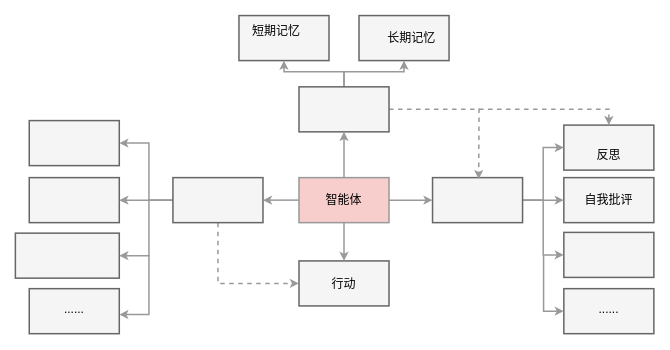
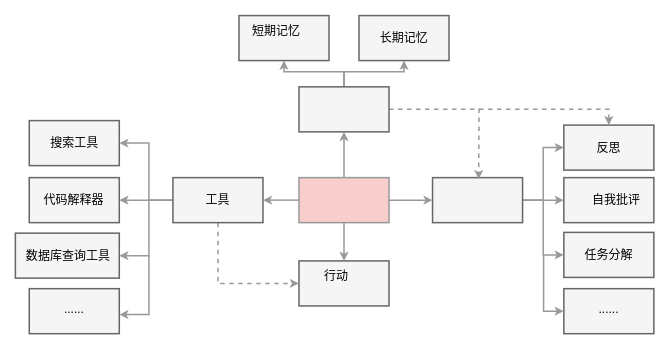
  <mxCell id="0" />
  <mxCell id="1" parent="0" />
  <mxCell id="2" value="" style="rounded=0;whiteSpace=wrap;html=1;fillColor=#f5f5f5;fontColor=#333333;strokeColor=#666666;strokeWidth=2;" vertex="1" parent="1"><mxGeometry x="478" y="20" width="120" height="60" as="geometry" /></mxCell>
  <mxCell id="3" value="" style="rounded=0;whiteSpace=wrap;html=1;fillColor=#f5f5f5;fontColor=#333333;strokeColor=#666666;strokeWidth=2;" vertex="1" parent="1"><mxGeometry x="318" y="20" width="120" height="60" as="geometry" /></mxCell>
  <mxCell id="4" value="" style="rounded=0;whiteSpace=wrap;html=1;fillColor=#f5f5f5;fontColor=#333333;strokeColor=#666666;strokeWidth=2;" vertex="1" parent="1"><mxGeometry x="751" y="384" width="120" height="60" as="geometry" /></mxCell>
  <mxCell id="5" value="" style="rounded=0;whiteSpace=wrap;html=1;fillColor=#f5f5f5;fontColor=#333333;strokeColor=#666666;strokeWidth=2;" vertex="1" parent="1"><mxGeometry x="751" y="309" width="120" height="60" as="geometry" /></mxCell>
  <mxCell id="6" value="" style="rounded=0;whiteSpace=wrap;html=1;fillColor=#f5f5f5;fontColor=#333333;strokeColor=#666666;strokeWidth=2;" vertex="1" parent="1"><mxGeometry x="751" y="236" width="120" height="60" as="geometry" /></mxCell>
  <mxCell id="7" value="" style="rounded=0;whiteSpace=wrap;html=1;fillColor=#f5f5f5;fontColor=#333333;strokeColor=#666666;strokeWidth=2;" vertex="1" parent="1"><mxGeometry x="751" y="166" width="120" height="60" as="geometry" /></mxCell>
  <mxCell id="8" value="" style="rounded=0;whiteSpace=wrap;html=1;strokeWidth=2;fillColor=#f5f5f5;fontColor=#333333;strokeColor=#666666;" vertex="1" parent="1"><mxGeometry x="38.5" y="384" width="120" height="60" as="geometry" /></mxCell>
  <mxCell id="9" value="" style="rounded=0;whiteSpace=wrap;html=1;strokeWidth=2;fillColor=#f5f5f5;fontColor=#333333;strokeColor=#666666;" vertex="1" parent="1"><mxGeometry x="20" y="310" width="138.5" height="60" as="geometry" /></mxCell>
  <mxCell id="10" value="" style="rounded=0;whiteSpace=wrap;html=1;strokeWidth=2;fillColor=#f5f5f5;fontColor=#333333;strokeColor=#666666;" vertex="1" parent="1"><mxGeometry x="38.5" y="236" width="120" height="60" as="geometry" /></mxCell>
  <mxCell id="11" value="" style="rounded=0;whiteSpace=wrap;html=1;strokeWidth=2;fillColor=#f5f5f5;fontColor=#333333;strokeColor=#666666;" vertex="1" parent="1"><mxGeometry x="38.5" y="160" width="120" height="60" as="geometry" /></mxCell>
  <mxCell id="12" style="edgeStyle=orthogonalEdgeStyle;rounded=0;orthogonalLoop=1;jettySize=auto;html=1;exitX=0.5;exitY=0;exitDx=0;exitDy=0;entryX=0.5;entryY=1;entryDx=0;entryDy=0;strokeWidth=2;strokeColor=#999999;" edge="1" parent="1" source="15" target="3"><mxGeometry relative="1" as="geometry" /></mxCell>
  <mxCell id="13" style="edgeStyle=orthogonalEdgeStyle;rounded=0;orthogonalLoop=1;jettySize=auto;html=1;exitX=0.5;exitY=0;exitDx=0;exitDy=0;entryX=0.5;entryY=1;entryDx=0;entryDy=0;strokeWidth=2;strokeColor=#999999;" edge="1" parent="1" source="15" target="2"><mxGeometry relative="1" as="geometry" /></mxCell>
  <mxCell id="14" style="edgeStyle=orthogonalEdgeStyle;rounded=0;orthogonalLoop=1;jettySize=auto;html=1;exitX=1;exitY=0.5;exitDx=0;exitDy=0;entryX=0.5;entryY=0;entryDx=0;entryDy=0;strokeWidth=2;dashed=1;strokeColor=#999999;" edge="1" parent="1" source="15" target="7"><mxGeometry relative="1" as="geometry" /></mxCell>
  <mxCell id="15" value="" style="rounded=0;whiteSpace=wrap;html=1;strokeWidth=2;fillColor=#f5f5f5;fontColor=#333333;strokeColor=#666666;" vertex="1" parent="1"><mxGeometry x="398" y="115" width="120" height="60" as="geometry" /></mxCell>
  <mxCell id="16" style="edgeStyle=orthogonalEdgeStyle;rounded=0;orthogonalLoop=1;jettySize=auto;html=1;exitX=1;exitY=0.5;exitDx=0;exitDy=0;entryX=0;entryY=0.5;entryDx=0;entryDy=0;strokeWidth=2;strokeColor=#999999;" edge="1" parent="1" source="19" target="6"><mxGeometry relative="1" as="geometry" /></mxCell>
  <mxCell id="17" style="edgeStyle=orthogonalEdgeStyle;rounded=0;orthogonalLoop=1;jettySize=auto;html=1;exitX=1;exitY=0.5;exitDx=0;exitDy=0;entryX=0;entryY=0.5;entryDx=0;entryDy=0;strokeWidth=2;strokeColor=#999999;" edge="1" parent="1" source="19" target="7"><mxGeometry relative="1" as="geometry" /></mxCell>
  <mxCell id="18" style="edgeStyle=orthogonalEdgeStyle;rounded=0;orthogonalLoop=1;jettySize=auto;html=1;exitX=1;exitY=0.5;exitDx=0;exitDy=0;entryX=0;entryY=0.5;entryDx=0;entryDy=0;strokeWidth=2;strokeColor=#999999;" edge="1" parent="1" source="19" target="5"><mxGeometry relative="1" as="geometry" /></mxCell>
  <mxCell id="19" value="" style="rounded=0;whiteSpace=wrap;html=1;strokeWidth=2;fillColor=#f5f5f5;fontColor=#333333;strokeColor=#666666;" vertex="1" parent="1"><mxGeometry x="576" y="236" width="120" height="60" as="geometry" /></mxCell>
  <mxCell id="20" value="" style="rounded=0;whiteSpace=wrap;html=1;strokeWidth=2;fillColor=#f5f5f5;fontColor=#333333;strokeColor=#666666;" vertex="1" parent="1"><mxGeometry x="398" y="347" width="120" height="60" as="geometry" /></mxCell>
  <mxCell id="21" style="edgeStyle=orthogonalEdgeStyle;rounded=0;orthogonalLoop=1;jettySize=auto;html=1;exitX=0.5;exitY=1;exitDx=0;exitDy=0;entryX=0;entryY=0.5;entryDx=0;entryDy=0;strokeWidth=2;dashed=1;strokeColor=#999999;" edge="1" parent="1" source="25" target="20"><mxGeometry relative="1" as="geometry" /></mxCell>
  <mxCell id="22" style="edgeStyle=orthogonalEdgeStyle;rounded=0;orthogonalLoop=1;jettySize=auto;html=1;exitX=0;exitY=0.5;exitDx=0;exitDy=0;entryX=1;entryY=0.5;entryDx=0;entryDy=0;strokeWidth=2;strokeColor=#999999;" edge="1" parent="1" source="25" target="10"><mxGeometry relative="1" as="geometry" /></mxCell>
  <mxCell id="23" style="edgeStyle=orthogonalEdgeStyle;rounded=0;orthogonalLoop=1;jettySize=auto;html=1;exitX=0;exitY=0.5;exitDx=0;exitDy=0;entryX=1;entryY=0.5;entryDx=0;entryDy=0;strokeWidth=2;strokeColor=#999999;" edge="1" parent="1" source="25" target="9"><mxGeometry relative="1" as="geometry"><Array as="points"><mxPoint x="198" y="266" /><mxPoint x="198" y="340" /></Array></mxGeometry></mxCell>
  <mxCell id="24" style="edgeStyle=orthogonalEdgeStyle;rounded=0;orthogonalLoop=1;jettySize=auto;html=1;exitX=0;exitY=0.5;exitDx=0;exitDy=0;entryX=1;entryY=0.5;entryDx=0;entryDy=0;strokeWidth=2;strokeColor=#999999;" edge="1" parent="1" source="25" target="11"><mxGeometry relative="1" as="geometry"><Array as="points"><mxPoint x="198" y="266" /><mxPoint x="198" y="190" /></Array></mxGeometry></mxCell>
  <mxCell id="25" value="" style="rounded=0;whiteSpace=wrap;html=1;strokeWidth=2;fillColor=#f5f5f5;fontColor=#333333;strokeColor=#666666;" vertex="1" parent="1"><mxGeometry x="230" y="236" width="120" height="60" as="geometry" /></mxCell>
  <mxCell id="26" style="edgeStyle=orthogonalEdgeStyle;rounded=0;orthogonalLoop=1;jettySize=auto;html=1;exitX=0.5;exitY=0;exitDx=0;exitDy=0;entryX=0.5;entryY=1;entryDx=0;entryDy=0;strokeWidth=2;strokeColor=#999999;" edge="1" parent="1" source="30" target="15"><mxGeometry relative="1" as="geometry" /></mxCell>
  <mxCell id="27" style="edgeStyle=orthogonalEdgeStyle;rounded=0;orthogonalLoop=1;jettySize=auto;html=1;exitX=0;exitY=0.5;exitDx=0;exitDy=0;entryX=1;entryY=0.5;entryDx=0;entryDy=0;strokeWidth=2;strokeColor=#999999;" edge="1" parent="1" source="30" target="25"><mxGeometry relative="1" as="geometry" /></mxCell>
  <mxCell id="28" style="edgeStyle=orthogonalEdgeStyle;rounded=0;orthogonalLoop=1;jettySize=auto;html=1;exitX=0.5;exitY=1;exitDx=0;exitDy=0;entryX=0.5;entryY=0;entryDx=0;entryDy=0;strokeWidth=2;strokeColor=#999999;" edge="1" parent="1" source="30" target="20"><mxGeometry relative="1" as="geometry" /></mxCell>
  <mxCell id="29" style="edgeStyle=orthogonalEdgeStyle;rounded=0;orthogonalLoop=1;jettySize=auto;html=1;exitX=1;exitY=0.5;exitDx=0;exitDy=0;entryX=0;entryY=0.5;entryDx=0;entryDy=0;strokeWidth=2;strokeColor=#999999;" edge="1" parent="1" source="30" target="19"><mxGeometry relative="1" as="geometry" /></mxCell>
  <mxCell id="30" value="" style="rounded=0;whiteSpace=wrap;html=1;strokeWidth=2;fillColor=#f8cecc;strokeColor=#999999;" vertex="1" parent="1"><mxGeometry x="398" y="236" width="120" height="60" as="geometry" /></mxCell>
- <mxCell id="31" value="&lt;font style=&quot;font-size: 16px;&quot;&gt;智能体&lt;/font&gt;" style="text;html=1;align=center;verticalAlign=middle;whiteSpace=wrap;rounded=0;" vertex="1" parent="1"><mxGeometry x="428" y="251" width="60" height="30" as="geometry" /></mxCell>
- <mxCell id="33" value="&lt;span style=&quot;font-size: 16px;&quot;&gt;行动&lt;/span&gt;" style="text;html=1;align=center;verticalAlign=middle;whiteSpace=wrap;rounded=0;" vertex="1" parent="1"><mxGeometry x="428" y="362" width="60" height="30" as="geometry" /></mxCell>
+ <mxCell id="32" value="&lt;span style=&quot;font-size: 16px;&quot;&gt;工具&lt;/span&gt;" style="text;html=1;align=center;verticalAlign=middle;whiteSpace=wrap;rounded=0;" vertex="1" parent="1"><mxGeometry x="260" y="251" width="60" height="30" as="geometry" /></mxCell>
+ <mxCell id="33" value="&lt;span style=&quot;font-size: 16px;&quot;&gt;行动&lt;/span&gt;" style="text;html=1;align=center;verticalAlign=middle;whiteSpace=wrap;rounded=0;" vertex="1" parent="1"><mxGeometry x="418" y="352" width="60" height="30" as="geometry" /></mxCell>
  <mxCell id="34" value="&lt;span style=&quot;font-size: 16px;&quot;&gt;短期记忆&lt;/span&gt;" style="text;html=1;align=center;verticalAlign=middle;whiteSpace=wrap;rounded=0;" vertex="1" parent="1"><mxGeometry x="323" y="25" width="90" height="30" as="geometry" /></mxCell>
- <mxCell id="35" value="&lt;span style=&quot;font-size: 16px;&quot;&gt;长期记忆&lt;/span&gt;" style="text;html=1;align=center;verticalAlign=middle;whiteSpace=wrap;rounded=0;" vertex="1" parent="1"><mxGeometry x="503" y="35" width="90" height="30" as="geometry" /></mxCell>
+ <mxCell id="35" value="&lt;span style=&quot;font-size: 16px;&quot;&gt;长期记忆&lt;/span&gt;" style="text;html=1;align=center;verticalAlign=middle;whiteSpace=wrap;rounded=0;" vertex="1" parent="1"><mxGeometry x="493" y="35" width="90" height="30" as="geometry" /></mxCell>
+ <mxCell id="36" value="&lt;span style=&quot;font-size: 16px;&quot;&gt;搜索工具&lt;/span&gt;" style="text;html=1;align=center;verticalAlign=middle;whiteSpace=wrap;rounded=0;" vertex="1" parent="1"><mxGeometry x="54" y="175" width="90" height="30" as="geometry" /></mxCell>
+ <mxCell id="37" value="&lt;span style=&quot;font-size: 16px;&quot;&gt;代码解释器&lt;/span&gt;" style="text;html=1;align=center;verticalAlign=middle;whiteSpace=wrap;rounded=0;" vertex="1" parent="1"><mxGeometry x="53" y="251" width="90" height="30" as="geometry" /></mxCell>
+ <mxCell id="38" value="&lt;span style=&quot;font-size: 16px;&quot;&gt;数据库查询工具&lt;/span&gt;" style="text;html=1;align=center;verticalAlign=middle;whiteSpace=wrap;rounded=0;" vertex="1" parent="1"><mxGeometry x="29.75" y="325" width="121" height="30" as="geometry" /></mxCell>
  <mxCell id="39" value="&lt;span style=&quot;font-size: 16px;&quot;&gt;......&lt;/span&gt;" style="text;html=1;align=center;verticalAlign=middle;whiteSpace=wrap;rounded=0;" vertex="1" parent="1"><mxGeometry x="37.5" y="396" width="121" height="30" as="geometry" /></mxCell>
- <mxCell id="40" value="&lt;span style=&quot;font-size: 16px;&quot;&gt;反思&lt;/span&gt;" style="text;html=1;align=center;verticalAlign=middle;whiteSpace=wrap;rounded=0;" vertex="1" parent="1"><mxGeometry x="766" y="191" width="90" height="30" as="geometry" /></mxCell>
- <mxCell id="41" value="&lt;font style=&quot;font-size: 16px;&quot;&gt;自我批评&lt;/font&gt;" style="text;html=1;align=center;verticalAlign=middle;whiteSpace=wrap;rounded=0;" vertex="1" parent="1"><mxGeometry x="766" y="251" width="90" height="30" as="geometry" /></mxCell>
+ <mxCell id="40" value="&lt;span style=&quot;font-size: 16px;&quot;&gt;反思&lt;/span&gt;" style="text;html=1;align=center;verticalAlign=middle;whiteSpace=wrap;rounded=0;" vertex="1" parent="1"><mxGeometry x="766" y="181" width="90" height="30" as="geometry" /></mxCell>
+ <mxCell id="41" value="&lt;font style=&quot;font-size: 16px;&quot;&gt;自我批评&lt;/font&gt;" style="text;html=1;align=center;verticalAlign=middle;whiteSpace=wrap;rounded=0;" vertex="1" parent="1"><mxGeometry x="776" y="251" width="90" height="30" as="geometry" /></mxCell>
+ <mxCell id="42" value="&lt;span style=&quot;font-size: 16px;&quot;&gt;任务分解&lt;/span&gt;" style="text;html=1;align=center;verticalAlign=middle;whiteSpace=wrap;rounded=0;" vertex="1" parent="1"><mxGeometry x="766" y="324" width="90" height="30" as="geometry" /></mxCell>
  <mxCell id="43" value="&lt;span style=&quot;font-size: 16px;&quot;&gt;......&lt;/span&gt;" style="text;html=1;align=center;verticalAlign=middle;whiteSpace=wrap;rounded=0;" vertex="1" parent="1"><mxGeometry x="766" y="396" width="90" height="30" as="geometry" /></mxCell>
  <mxCell id="44" value="" style="endArrow=classic;html=1;rounded=0;entryX=1;entryY=0.75;entryDx=0;entryDy=0;edgeStyle=orthogonalEdgeStyle;strokeWidth=2;strokeColor=#999999;" edge="1" parent="1" target="39"><mxGeometry width="50" height="50" relative="1" as="geometry"><mxPoint x="198" y="339" as="sourcePoint" /><mxPoint x="163" y="431.5" as="targetPoint" /><Array as="points"><mxPoint x="198" y="419" /></Array></mxGeometry></mxCell>
  <mxCell id="45" value="" style="endArrow=classic;html=1;rounded=0;strokeWidth=2;strokeColor=#999999;dashed=1;" edge="1" parent="1"><mxGeometry width="50" height="50" relative="1" as="geometry"><mxPoint x="638" y="144" as="sourcePoint" /><mxPoint x="637.5" y="238" as="targetPoint" /></mxGeometry></mxCell>
  <mxCell id="46" value="" style="endArrow=classic;html=1;rounded=0;edgeStyle=orthogonalEdgeStyle;strokeWidth=2;strokeColor=#999999;entryX=0;entryY=0.5;entryDx=0;entryDy=0;" edge="1" parent="1" target="4"><mxGeometry width="50" height="50" relative="1" as="geometry"><mxPoint x="724" y="339.5" as="sourcePoint" /><mxPoint x="744" y="414.5" as="targetPoint" /><Array as="points"><mxPoint x="724" y="414" /></Array></mxGeometry></mxCell>
